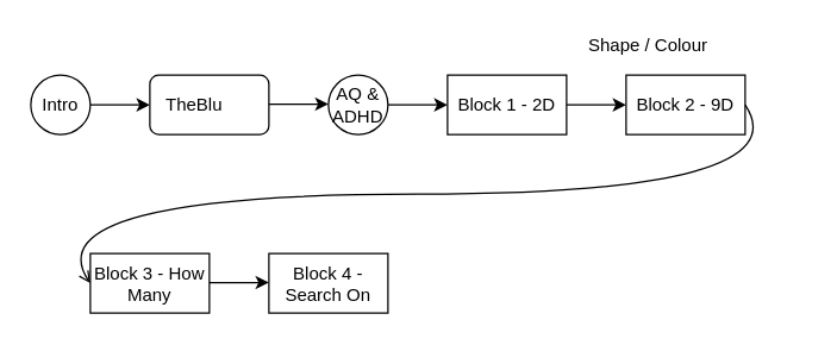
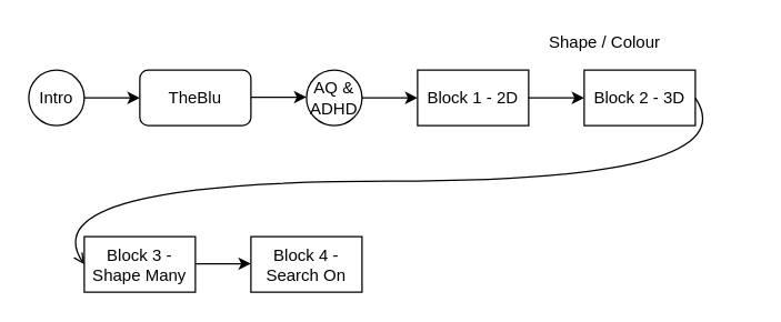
  <mxCell id="0" />
  <mxCell id="1" parent="0" />
  <mxCell id="2" value="" style="rounded=1;whiteSpace=wrap;html=1;" parent="1" vertex="1"><mxGeometry x="100" y="50" width="80" height="40" as="geometry" /></mxCell>
  <mxCell id="3" value="" style="ellipse;whiteSpace=wrap;html=1;aspect=fixed;" parent="1" vertex="1"><mxGeometry x="20" y="50" width="40" height="40" as="geometry" /></mxCell>
  <mxCell id="4" value="Intro" style="text;html=1;strokeColor=none;fillColor=none;align=center;verticalAlign=middle;whiteSpace=wrap;rounded=0;" parent="1" vertex="1"><mxGeometry x="20" y="60" width="40" height="20" as="geometry" /></mxCell>
  <mxCell id="5" value="" style="ellipse;whiteSpace=wrap;html=1;aspect=fixed;" parent="1" vertex="1"><mxGeometry x="220" y="50" width="40" height="40" as="geometry" /></mxCell>
- <mxCell id="6" value="&lt;div&gt;TheBlu&lt;/div&gt;" style="text;html=1;strokeColor=none;fillColor=none;align=center;verticalAlign=middle;whiteSpace=wrap;rounded=0;" parent="1" vertex="1"><mxGeometry x="110" y="60" width="40" height="20" as="geometry" /></mxCell>
+ <mxCell id="6" value="&lt;div&gt;TheBlu&lt;/div&gt;" style="text;html=1;strokeColor=none;fillColor=none;align=center;verticalAlign=middle;whiteSpace=wrap;rounded=0;" parent="1" vertex="1"><mxGeometry x="120" y="60" width="40" height="20" as="geometry" /></mxCell>
  <mxCell id="7" value="AQ &amp;amp; ADHD" style="text;html=1;strokeColor=none;fillColor=none;align=center;verticalAlign=middle;whiteSpace=wrap;rounded=0;" parent="1" vertex="1"><mxGeometry x="220" y="60" width="40" height="20" as="geometry" /></mxCell>
  <mxCell id="8" value="&lt;div&gt;Shape / Colour&lt;/div&gt;" style="text;html=1;strokeColor=none;fillColor=none;align=center;verticalAlign=middle;whiteSpace=wrap;rounded=0;" parent="1" vertex="1"><mxGeometry x="375" y="20" width="120" height="20" as="geometry" /></mxCell>
  <mxCell id="9" value="" style="rounded=0;whiteSpace=wrap;html=1;verticalAlign=top;" parent="1" vertex="1"><mxGeometry x="300" y="50" width="80" height="40" as="geometry" /></mxCell>
  <mxCell id="10" value="Block 1 - 2D" style="text;html=1;strokeColor=none;fillColor=none;align=center;verticalAlign=middle;whiteSpace=wrap;rounded=0;" parent="1" vertex="1"><mxGeometry x="300" y="60" width="80" height="20" as="geometry" /></mxCell>
  <mxCell id="11" value="" style="rounded=0;whiteSpace=wrap;html=1;verticalAlign=top;" parent="1" vertex="1"><mxGeometry x="420" y="50" width="80" height="40" as="geometry" /></mxCell>
- <mxCell id="12" value="Block 2 - 9D" style="text;html=1;strokeColor=none;fillColor=none;align=center;verticalAlign=middle;whiteSpace=wrap;rounded=0;" parent="1" vertex="1"><mxGeometry x="420" y="60" width="80" height="20" as="geometry" /></mxCell>
- <mxCell id="13" value="Block 3 - How Many" style="rounded=0;whiteSpace=wrap;html=1;verticalAlign=top;" parent="1" vertex="1"><mxGeometry x="60" y="170" width="80" height="40" as="geometry" /></mxCell>
+ <mxCell id="12" value="Block 2 - 3D" style="text;html=1;strokeColor=none;fillColor=none;align=center;verticalAlign=middle;whiteSpace=wrap;rounded=0;" parent="1" vertex="1"><mxGeometry x="420" y="60" width="80" height="20" as="geometry" /></mxCell>
+ <mxCell id="13" value="Block 3 - Shape Many" style="rounded=0;whiteSpace=wrap;html=1;verticalAlign=top;" parent="1" vertex="1"><mxGeometry x="60" y="170" width="80" height="40" as="geometry" /></mxCell>
  <mxCell id="14" value="Block 4 - Search On" style="rounded=0;whiteSpace=wrap;html=1;verticalAlign=top;" parent="1" vertex="1"><mxGeometry x="180" y="170" width="80" height="40" as="geometry" /></mxCell>
  <mxCell id="15" value="" style="endArrow=classic;html=1;exitX=1;exitY=0.5;exitDx=0;exitDy=0;entryX=0;entryY=0.5;entryDx=0;entryDy=0;" parent="1" source="4" target="2" edge="1"><mxGeometry width="50" height="50" relative="1" as="geometry"><mxPoint x="300" y="340" as="sourcePoint" /><mxPoint x="350" y="290" as="targetPoint" /></mxGeometry></mxCell>
  <mxCell id="16" value="" style="endArrow=classic;html=1;exitX=1;exitY=0.5;exitDx=0;exitDy=0;entryX=0;entryY=0.5;entryDx=0;entryDy=0;" parent="1" edge="1"><mxGeometry width="50" height="50" relative="1" as="geometry"><mxPoint x="180" y="69.5" as="sourcePoint" /><mxPoint x="220" y="69.5" as="targetPoint" /></mxGeometry></mxCell>
  <mxCell id="17" value="" style="endArrow=classic;html=1;exitX=1;exitY=0.5;exitDx=0;exitDy=0;entryX=0;entryY=0.5;entryDx=0;entryDy=0;" parent="1" source="7" target="9" edge="1"><mxGeometry width="50" height="50" relative="1" as="geometry"><mxPoint x="80" y="90" as="sourcePoint" /><mxPoint x="360" y="160" as="targetPoint" /></mxGeometry></mxCell>
  <mxCell id="18" value="" style="endArrow=classic;html=1;entryX=0;entryY=0.5;entryDx=0;entryDy=0;" parent="1" target="11" edge="1"><mxGeometry width="50" height="50" relative="1" as="geometry"><mxPoint x="380" y="70" as="sourcePoint" /><mxPoint x="390" y="260" as="targetPoint" /></mxGeometry></mxCell>
  <mxCell id="19" value="" style="curved=1;endArrow=open;html=1;exitX=1;exitY=0.5;exitDx=0;exitDy=0;entryX=0;entryY=0.5;entryDx=0;entryDy=0;" parent="1" source="12" target="13" edge="1"><mxGeometry width="50" height="50" relative="1" as="geometry"><mxPoint x="300" y="340" as="sourcePoint" /><mxPoint x="350" y="290" as="targetPoint" /><Array as="points"><mxPoint x="540" y="130" /><mxPoint x="20" y="130" /></Array></mxGeometry></mxCell>
  <mxCell id="20" value="" style="endArrow=classic;html=1;exitX=1;exitY=0.5;exitDx=0;exitDy=0;entryX=0;entryY=0.5;entryDx=0;entryDy=0;" parent="1" edge="1"><mxGeometry width="50" height="50" relative="1" as="geometry"><mxPoint x="140" y="189.5" as="sourcePoint" /><mxPoint x="180" y="189.5" as="targetPoint" /></mxGeometry></mxCell>
